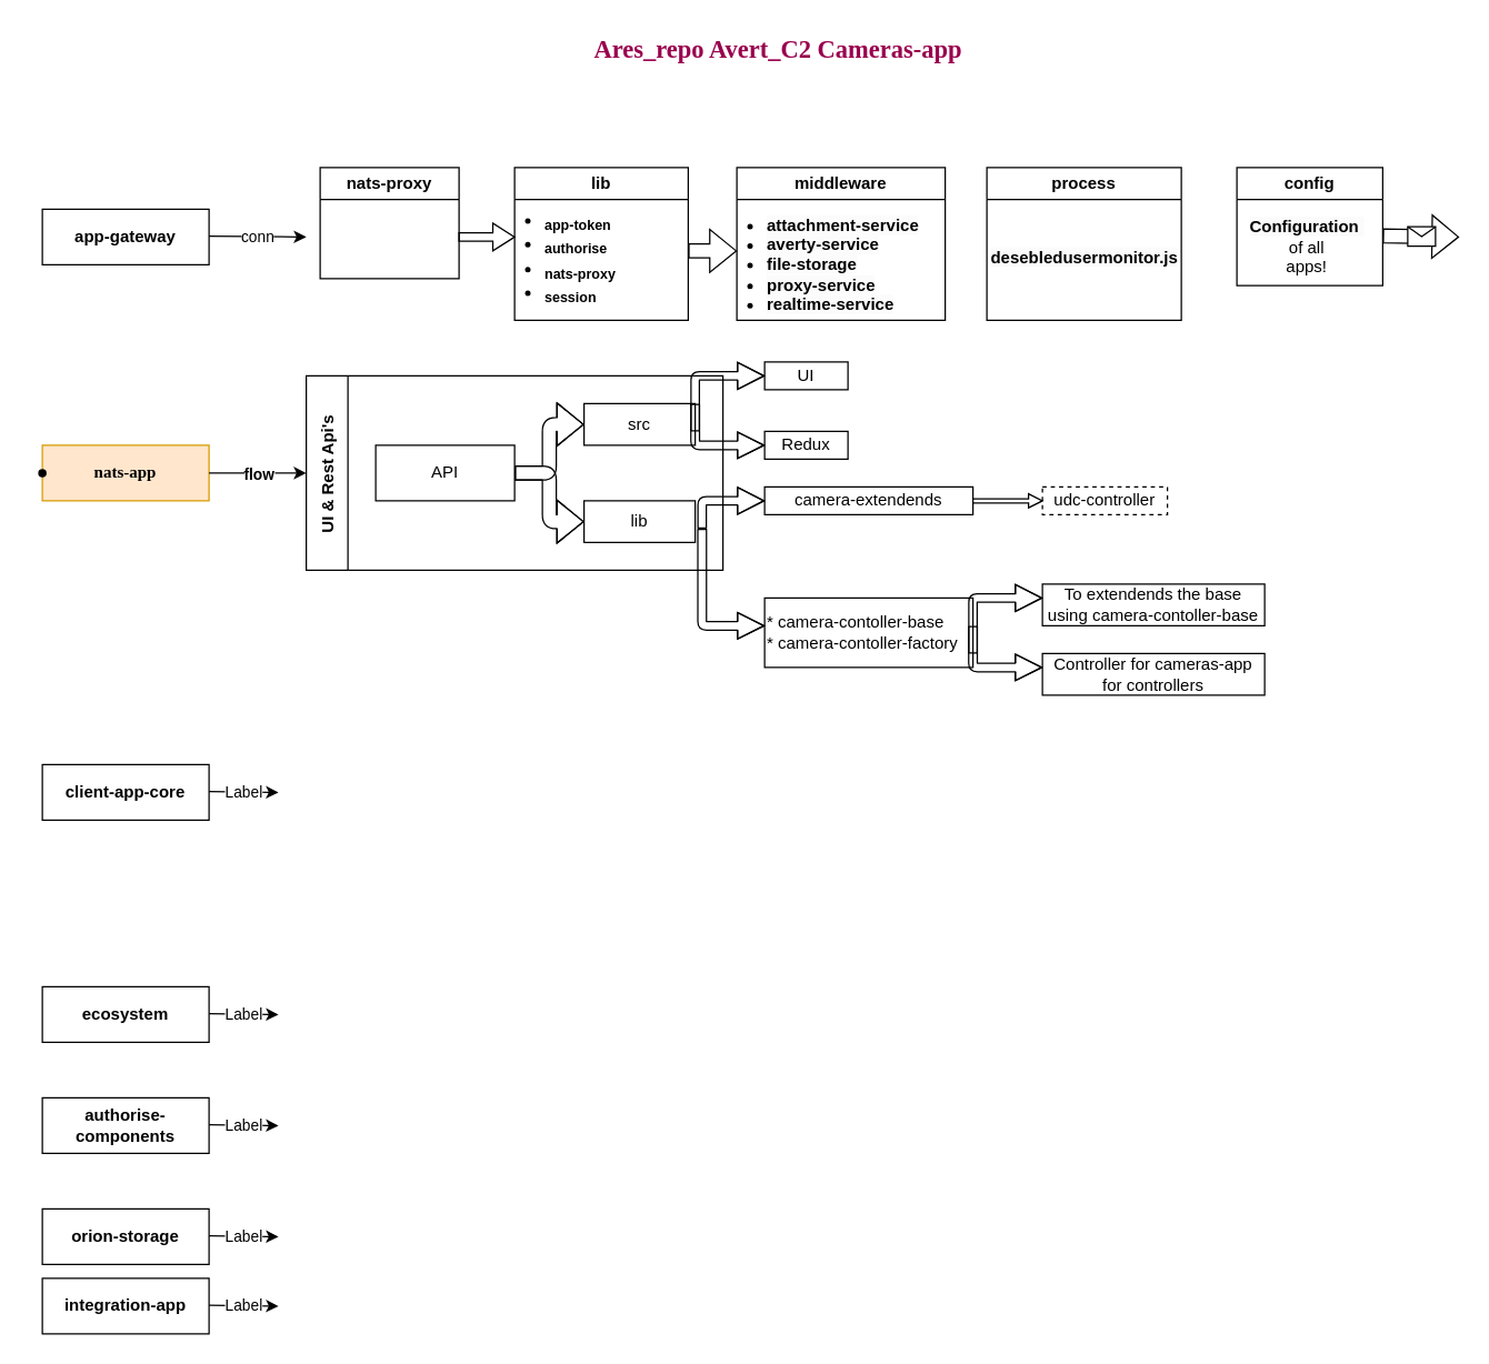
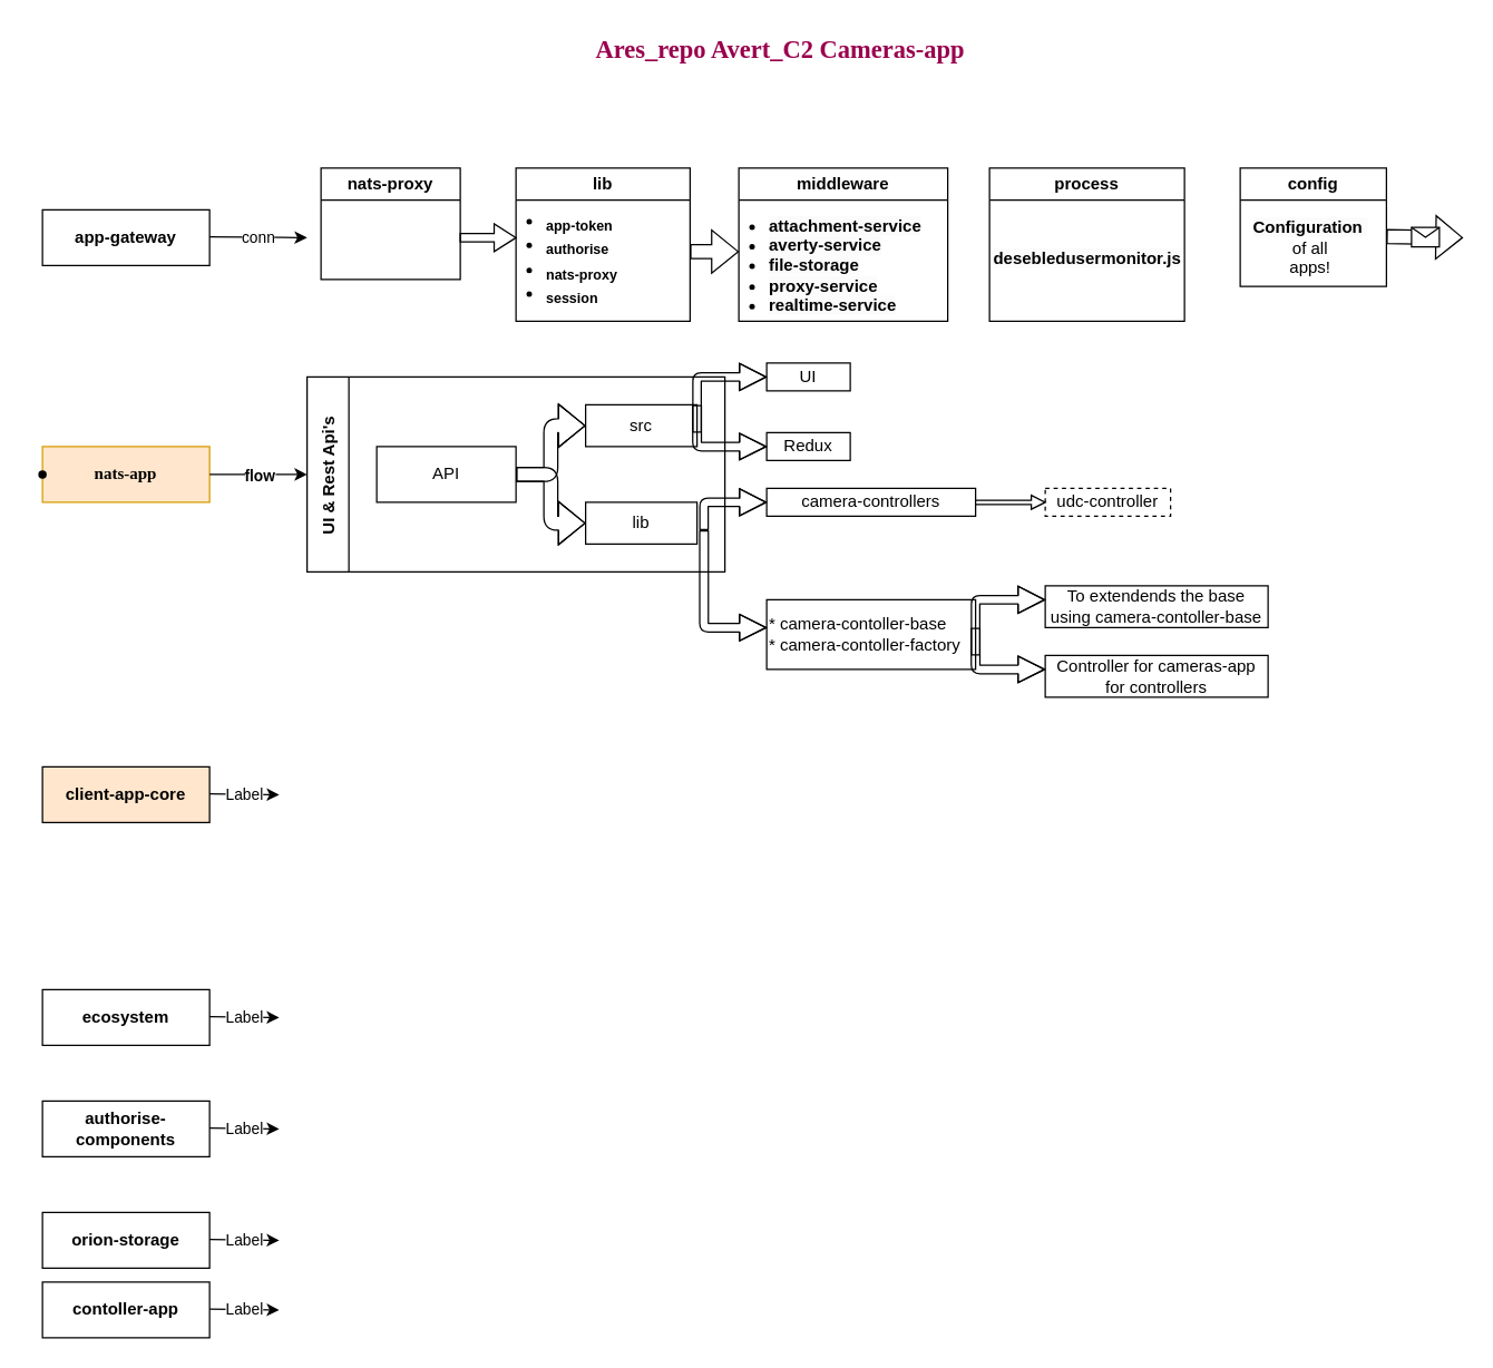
  <mxCell id="0" />
  <mxCell id="1" parent="0" />
  <mxCell id="2" value="&lt;font face=&quot;Lucida Console&quot; color=&quot;#99004d&quot; style=&quot;font-size: 18px;&quot;&gt;&lt;b style=&quot;&quot;&gt;Ares_repo Avert_C2 Cameras-app&lt;/b&gt;&lt;/font&gt;" style="text;html=1;strokeColor=none;fillColor=none;align=center;verticalAlign=middle;whiteSpace=wrap;rounded=0;" parent="1" vertex="1"><mxGeometry x="370" y="20" width="380" height="30" as="geometry" /></mxCell>
  <mxCell id="3" value="&lt;b&gt;app-gateway&lt;/b&gt;" style="rounded=0;whiteSpace=wrap;html=1;" parent="1" vertex="1"><mxGeometry x="30" y="150" width="120" height="40" as="geometry" /></mxCell>
  <mxCell id="4" value="con" style="endArrow=classic;html=1;rounded=0;entryX=0;entryY=0.5;entryDx=0;entryDy=0;" parent="1" edge="1"><mxGeometry relative="1" as="geometry"><mxPoint x="150" y="169.44" as="sourcePoint" /><mxPoint x="220" y="170" as="targetPoint" /></mxGeometry></mxCell>
  <mxCell id="5" value="conn" style="edgeLabel;resizable=0;html=1;align=center;verticalAlign=middle;" parent="4" connectable="0" vertex="1"><mxGeometry relative="1" as="geometry" /></mxCell>
- <mxCell id="6" value="&lt;b&gt;client-app-core&lt;/b&gt;" style="rounded=0;whiteSpace=wrap;html=1;" parent="1" vertex="1"><mxGeometry x="30" y="550" width="120" height="40" as="geometry" /></mxCell>
+ <mxCell id="6" value="&lt;b&gt;client-app-core&lt;/b&gt;" style="rounded=0;whiteSpace=wrap;html=1;fillColor=#ffe6cc;" parent="1" vertex="1"><mxGeometry x="30" y="550" width="120" height="40" as="geometry" /></mxCell>
  <mxCell id="7" value="" style="endArrow=classic;html=1;rounded=0;" parent="1" edge="1"><mxGeometry relative="1" as="geometry"><mxPoint x="150" y="569.44" as="sourcePoint" /><mxPoint x="200" y="570" as="targetPoint" /></mxGeometry></mxCell>
  <mxCell id="8" value="Label" style="edgeLabel;resizable=0;html=1;align=center;verticalAlign=middle;" parent="7" connectable="0" vertex="1"><mxGeometry relative="1" as="geometry" /></mxCell>
  <mxCell id="9" value="&lt;b&gt;ecosystem&lt;/b&gt;" style="rounded=0;whiteSpace=wrap;html=1;" parent="1" vertex="1"><mxGeometry x="30" y="710" width="120" height="40" as="geometry" /></mxCell>
  <mxCell id="10" value="" style="endArrow=classic;html=1;rounded=0;" parent="1" edge="1"><mxGeometry relative="1" as="geometry"><mxPoint x="150" y="729.44" as="sourcePoint" /><mxPoint x="200" y="730" as="targetPoint" /></mxGeometry></mxCell>
  <mxCell id="11" value="Label" style="edgeLabel;resizable=0;html=1;align=center;verticalAlign=middle;" parent="10" connectable="0" vertex="1"><mxGeometry relative="1" as="geometry" /></mxCell>
  <mxCell id="12" value="&lt;b&gt;&lt;font face=&quot;Lucida Console&quot;&gt;nats-app&lt;/font&gt;&lt;/b&gt;" style="rounded=0;whiteSpace=wrap;html=1;fillColor=#ffe6cc;strokeColor=#d79b00;" parent="1" vertex="1"><mxGeometry x="30" y="320" width="120" height="40" as="geometry" /></mxCell>
  <mxCell id="13" value="&lt;b&gt;authorise-components&lt;/b&gt;" style="rounded=0;whiteSpace=wrap;html=1;" parent="1" vertex="1"><mxGeometry x="30" y="790" width="120" height="40" as="geometry" /></mxCell>
  <mxCell id="14" value="" style="endArrow=classic;html=1;rounded=0;" parent="1" edge="1"><mxGeometry relative="1" as="geometry"><mxPoint x="150" y="809.44" as="sourcePoint" /><mxPoint x="200" y="810" as="targetPoint" /></mxGeometry></mxCell>
  <mxCell id="15" value="Label" style="edgeLabel;resizable=0;html=1;align=center;verticalAlign=middle;" parent="14" connectable="0" vertex="1"><mxGeometry relative="1" as="geometry" /></mxCell>
  <mxCell id="16" value="" style="endArrow=classic;html=1;rounded=0;exitX=1;exitY=0.5;exitDx=0;exitDy=0;" parent="1" source="12" edge="1"><mxGeometry relative="1" as="geometry"><mxPoint x="160" y="269.44" as="sourcePoint" /><mxPoint x="220" y="340" as="targetPoint" /></mxGeometry></mxCell>
  <mxCell id="17" value="&lt;b&gt;flow&lt;/b&gt;" style="edgeLabel;resizable=0;html=1;align=center;verticalAlign=middle;" parent="16" connectable="0" vertex="1"><mxGeometry relative="1" as="geometry" /></mxCell>
  <mxCell id="18" value="&lt;b&gt;orion-storage&lt;/b&gt;" style="rounded=0;whiteSpace=wrap;html=1;" parent="1" vertex="1"><mxGeometry x="30" y="870" width="120" height="40" as="geometry" /></mxCell>
  <mxCell id="19" value="" style="endArrow=classic;html=1;rounded=0;" parent="1" edge="1"><mxGeometry relative="1" as="geometry"><mxPoint x="150" y="889.44" as="sourcePoint" /><mxPoint x="200" y="890" as="targetPoint" /></mxGeometry></mxCell>
  <mxCell id="20" value="Label" style="edgeLabel;resizable=0;html=1;align=center;verticalAlign=middle;" parent="19" connectable="0" vertex="1"><mxGeometry relative="1" as="geometry" /></mxCell>
- <mxCell id="21" value="&lt;b&gt;integration-app&lt;/b&gt;" style="rounded=0;whiteSpace=wrap;html=1;" parent="1" vertex="1"><mxGeometry x="30" y="920" width="120" height="40" as="geometry" /></mxCell>
+ <mxCell id="21" value="&lt;b&gt;contoller-app&lt;/b&gt;" style="rounded=0;whiteSpace=wrap;html=1;" parent="1" vertex="1"><mxGeometry x="30" y="920" width="120" height="40" as="geometry" /></mxCell>
  <mxCell id="22" value="" style="endArrow=classic;html=1;rounded=0;" parent="1" edge="1"><mxGeometry relative="1" as="geometry"><mxPoint x="150" y="939.44" as="sourcePoint" /><mxPoint x="200" y="940" as="targetPoint" /></mxGeometry></mxCell>
  <mxCell id="23" value="Label" style="edgeLabel;resizable=0;html=1;align=center;verticalAlign=middle;" parent="22" connectable="0" vertex="1"><mxGeometry relative="1" as="geometry" /></mxCell>
  <mxCell id="24" value="" style="shape=singleArrow;whiteSpace=wrap;html=1;arrowWidth=0.3;arrowSize=0.392;" parent="1" vertex="1"><mxGeometry x="330" y="160" width="40" height="20" as="geometry" /></mxCell>
  <mxCell id="25" value="nats-proxy" style="swimlane;whiteSpace=wrap;html=1;" parent="1" vertex="1"><mxGeometry x="230" y="120" width="100" height="80" as="geometry" /></mxCell>
  <mxCell id="26" value="lib" style="swimlane;whiteSpace=wrap;html=1;" parent="1" vertex="1"><mxGeometry x="370" y="120" width="125" height="110" as="geometry" /></mxCell>
  <mxCell id="27" value="&lt;ul&gt;&lt;li&gt;&lt;b&gt;&lt;sub&gt;app-token&lt;/sub&gt;&lt;/b&gt;&lt;/li&gt;&lt;li&gt;&lt;b&gt;&lt;sub&gt;authorise&lt;/sub&gt;&lt;/b&gt;&lt;/li&gt;&lt;li&gt;&lt;b&gt;&lt;sub&gt;nats-proxy&lt;/sub&gt;&lt;/b&gt;&lt;/li&gt;&lt;li&gt;&lt;b&gt;&lt;sub&gt;session&lt;/sub&gt;&lt;/b&gt;&lt;/li&gt;&lt;/ul&gt;" style="text;html=1;align=left;verticalAlign=middle;resizable=0;points=[];autosize=1;strokeColor=none;fillColor=none;" parent="26" vertex="1"><mxGeometry x="-20" y="10" width="110" height="110" as="geometry" /></mxCell>
  <mxCell id="28" value="middleware" style="swimlane;whiteSpace=wrap;html=1;" parent="1" vertex="1"><mxGeometry x="530" y="120" width="150" height="110" as="geometry"><mxRectangle x="540" y="50" width="110" height="30" as="alternateBounds" /></mxGeometry></mxCell>
  <mxCell id="29" value="&lt;ul&gt;&lt;li&gt;&lt;span style=&quot;color: rgb(0, 0, 0); font-family: Helvetica; font-size: 12px; font-style: normal; font-variant-ligatures: normal; font-variant-caps: normal; letter-spacing: normal; orphans: 2; text-indent: 0px; text-transform: none; widows: 2; word-spacing: 0px; -webkit-text-stroke-width: 0px; background-color: rgb(251, 251, 251); text-decoration-thickness: initial; text-decoration-style: initial; text-decoration-color: initial; float: none; display: inline !important;&quot;&gt;&lt;b&gt;attachment-service&lt;/b&gt;&lt;/span&gt;&lt;/li&gt;&lt;li&gt;&lt;span style=&quot;color: rgb(0, 0, 0); font-family: Helvetica; font-size: 12px; font-style: normal; font-variant-ligatures: normal; font-variant-caps: normal; letter-spacing: normal; orphans: 2; text-indent: 0px; text-transform: none; widows: 2; word-spacing: 0px; -webkit-text-stroke-width: 0px; background-color: rgb(251, 251, 251); text-decoration-thickness: initial; text-decoration-style: initial; text-decoration-color: initial; float: none; display: inline !important;&quot;&gt;&lt;b&gt;averty-service&lt;/b&gt;&lt;/span&gt;&lt;/li&gt;&lt;li&gt;&lt;span style=&quot;color: rgb(0, 0, 0); font-family: Helvetica; font-size: 12px; font-style: normal; font-variant-ligatures: normal; font-variant-caps: normal; letter-spacing: normal; orphans: 2; text-indent: 0px; text-transform: none; widows: 2; word-spacing: 0px; -webkit-text-stroke-width: 0px; background-color: rgb(251, 251, 251); text-decoration-thickness: initial; text-decoration-style: initial; text-decoration-color: initial; float: none; display: inline !important;&quot;&gt;&lt;b&gt;file-storage&lt;/b&gt;&lt;/span&gt;&lt;/li&gt;&lt;li&gt;&lt;span style=&quot;color: rgb(0, 0, 0); font-family: Helvetica; font-size: 12px; font-style: normal; font-variant-ligatures: normal; font-variant-caps: normal; letter-spacing: normal; orphans: 2; text-indent: 0px; text-transform: none; widows: 2; word-spacing: 0px; -webkit-text-stroke-width: 0px; background-color: rgb(251, 251, 251); text-decoration-thickness: initial; text-decoration-style: initial; text-decoration-color: initial; float: none; display: inline !important;&quot;&gt;&lt;b&gt;proxy-service&lt;/b&gt;&lt;/span&gt;&lt;/li&gt;&lt;li&gt;&lt;span style=&quot;color: rgb(0, 0, 0); font-family: Helvetica; font-size: 12px; font-style: normal; font-variant-ligatures: normal; font-variant-caps: normal; letter-spacing: normal; orphans: 2; text-indent: 0px; text-transform: none; widows: 2; word-spacing: 0px; -webkit-text-stroke-width: 0px; background-color: rgb(251, 251, 251); text-decoration-thickness: initial; text-decoration-style: initial; text-decoration-color: initial; float: none; display: inline !important;&quot;&gt;&lt;b&gt;realtime-service&lt;/b&gt;&lt;/span&gt;&lt;/li&gt;&lt;/ul&gt;" style="text;html=1;align=left;verticalAlign=middle;resizable=0;points=[];autosize=1;strokeColor=none;fillColor=none;" parent="28" vertex="1"><mxGeometry x="-20" y="15" width="170" height="110" as="geometry" /></mxCell>
  <mxCell id="30" value="" style="endArrow=classic;html=1;rounded=0;shape=flexArrow;" parent="28" edge="1"><mxGeometry relative="1" as="geometry"><mxPoint x="-35" y="60" as="sourcePoint" /><mxPoint y="60" as="targetPoint" /></mxGeometry></mxCell>
  <mxCell id="31" value="process" style="swimlane;whiteSpace=wrap;html=1;" parent="1" vertex="1"><mxGeometry x="710" y="120" width="140" height="110" as="geometry" /></mxCell>
  <mxCell id="32" value="&lt;span style=&quot;color: rgb(0, 0, 0); font-family: Helvetica; font-size: 12px; font-style: normal; font-variant-ligatures: normal; font-variant-caps: normal; letter-spacing: normal; orphans: 2; text-align: center; text-indent: 0px; text-transform: none; widows: 2; word-spacing: 0px; -webkit-text-stroke-width: 0px; background-color: rgb(251, 251, 251); text-decoration-thickness: initial; text-decoration-style: initial; text-decoration-color: initial; float: none; display: inline !important;&quot;&gt;&lt;b&gt;desebledusermonitor.js&lt;/b&gt;&lt;/span&gt;" style="text;html=1;align=center;verticalAlign=middle;resizable=0;points=[];autosize=1;strokeColor=none;fillColor=none;" parent="31" vertex="1"><mxGeometry x="-10" y="50" width="160" height="30" as="geometry" /></mxCell>
  <mxCell id="33" value="config" style="swimlane;whiteSpace=wrap;html=1;" parent="1" vertex="1"><mxGeometry x="890" y="120" width="105" height="85" as="geometry" /></mxCell>
  <mxCell id="34" value="&lt;span style=&quot;background-color: rgb(251, 251, 251);&quot;&gt;&lt;b&gt;&lt;br&gt;Configuration&amp;nbsp;&lt;br&gt;&lt;/b&gt;&lt;/span&gt;of all&lt;br&gt;apps!" style="text;html=1;align=center;verticalAlign=middle;resizable=0;points=[];autosize=1;strokeColor=none;fillColor=none;" parent="33" vertex="1"><mxGeometry x="-5" y="15" width="110" height="70" as="geometry" /></mxCell>
  <mxCell id="35" value="" style="endArrow=classic;html=1;rounded=0;shape=flexArrow;" parent="1" edge="1"><mxGeometry relative="1" as="geometry"><mxPoint x="995" y="169.23" as="sourcePoint" /><mxPoint x="1050" y="170" as="targetPoint" /></mxGeometry></mxCell>
  <mxCell id="36" value="" style="shape=message;html=1;outlineConnect=0;" parent="35" vertex="1"><mxGeometry width="20" height="14" relative="1" as="geometry"><mxPoint x="-10" y="-7" as="offset" /></mxGeometry></mxCell>
  <mxCell id="37" value="UI &amp; Rest Api's" style="swimlane;startSize=30;horizontal=0;childLayout=treeLayout;horizontalTree=1;resizable=0;containerType=tree;fontSize=12;direction=east;" parent="1" vertex="1"><mxGeometry x="220" y="270" width="300" height="140" as="geometry" /></mxCell>
  <mxCell id="38" value="API" style="whiteSpace=wrap;html=1;" parent="37" vertex="1"><mxGeometry x="50" y="50" width="100" height="40" as="geometry" /></mxCell>
  <mxCell id="39" value="src" style="whiteSpace=wrap;html=1;" parent="37" vertex="1"><mxGeometry x="200" y="20" width="80" height="30" as="geometry" /></mxCell>
  <mxCell id="40" value="" style="edgeStyle=elbowEdgeStyle;elbow=vertical;html=1;rounded=1;curved=0;sourcePerimeterSpacing=0;targetPerimeterSpacing=0;startSize=6;endSize=6;shape=flexArrow;" parent="37" source="38" target="39" edge="1"><mxGeometry relative="1" as="geometry" /></mxCell>
  <mxCell id="41" value="lib" style="whiteSpace=wrap;html=1;" parent="37" vertex="1"><mxGeometry x="200" y="90" width="80" height="30" as="geometry" /></mxCell>
  <mxCell id="42" value="" style="edgeStyle=elbowEdgeStyle;elbow=vertical;html=1;rounded=1;curved=0;sourcePerimeterSpacing=0;targetPerimeterSpacing=0;startSize=6;endSize=6;shape=flexArrow;" parent="37" source="38" target="41" edge="1"><mxGeometry relative="1" as="geometry" /></mxCell>
  <mxCell id="43" value="Redux" style="whiteSpace=wrap;html=1;" parent="1" vertex="1"><mxGeometry x="550" y="310" width="60" height="20" as="geometry" /></mxCell>
  <mxCell id="44" value="UI" style="whiteSpace=wrap;html=1;" parent="1" vertex="1"><mxGeometry x="550" y="260" width="60" height="20" as="geometry" /></mxCell>
  <mxCell id="45" value="" style="edgeStyle=elbowEdgeStyle;elbow=vertical;html=1;rounded=1;curved=0;sourcePerimeterSpacing=0;targetPerimeterSpacing=0;startSize=6;endSize=6;shape=flexArrow;endWidth=12.414;width=6;" parent="1" edge="1"><mxGeometry relative="1" as="geometry"><mxPoint x="500" y="310" as="sourcePoint" /><mxPoint x="550" y="270" as="targetPoint" /><Array as="points"><mxPoint x="550" y="270" /></Array></mxGeometry></mxCell>
  <mxCell id="46" value="" style="edgeStyle=elbowEdgeStyle;elbow=vertical;html=1;rounded=1;curved=0;sourcePerimeterSpacing=0;targetPerimeterSpacing=0;startSize=6;endSize=6;shape=flexArrow;endWidth=11.724;width=6.207;" parent="1" edge="1"><mxGeometry relative="1" as="geometry"><mxPoint x="500" y="290" as="sourcePoint" /><mxPoint x="550" y="320" as="targetPoint" /><Array as="points"><mxPoint x="630" y="320" /></Array></mxGeometry></mxCell>
  <mxCell id="47" value="&lt;span style=&quot;background-color: initial;&quot;&gt;* camera-contoller-base&lt;/span&gt;&lt;br&gt;&lt;span style=&quot;background-color: initial;&quot;&gt;* camera-contoller-factory&lt;/span&gt;" style="whiteSpace=wrap;html=1;align=left;" parent="1" vertex="1"><mxGeometry x="550" y="430" width="150" height="50" as="geometry" /></mxCell>
- <mxCell id="48" value="camera-extendends" style="whiteSpace=wrap;html=1;" parent="1" vertex="1"><mxGeometry x="550" y="350" width="150" height="20" as="geometry" /></mxCell>
+ <mxCell id="48" value="camera-controllers" style="whiteSpace=wrap;html=1;" parent="1" vertex="1"><mxGeometry x="550" y="350" width="150" height="20" as="geometry" /></mxCell>
  <mxCell id="49" value="" style="edgeStyle=elbowEdgeStyle;elbow=vertical;html=1;rounded=1;curved=0;sourcePerimeterSpacing=0;targetPerimeterSpacing=0;startSize=6;endSize=6;shape=flexArrow;endWidth=12.414;width=6;" parent="1" edge="1"><mxGeometry relative="1" as="geometry"><mxPoint x="505" y="380" as="sourcePoint" /><mxPoint x="550" y="360" as="targetPoint" /><Array as="points"><mxPoint x="555" y="360" /></Array></mxGeometry></mxCell>
  <mxCell id="50" value="" style="edgeStyle=elbowEdgeStyle;elbow=vertical;html=1;rounded=1;curved=0;sourcePerimeterSpacing=0;targetPerimeterSpacing=0;startSize=6;endSize=6;shape=flexArrow;endWidth=11.724;width=6.207;" parent="1" edge="1"><mxGeometry relative="1" as="geometry"><mxPoint x="505" y="380" as="sourcePoint" /><mxPoint x="550" y="450" as="targetPoint" /><Array as="points"><mxPoint x="635" y="450" /></Array></mxGeometry></mxCell>
  <mxCell id="51" value="udc-controller" style="whiteSpace=wrap;html=1;dashed=1;" parent="1" vertex="1"><mxGeometry x="750" y="350" width="90" height="20" as="geometry" /></mxCell>
  <mxCell id="52" value="Controller for cameras-app for controllers" style="whiteSpace=wrap;html=1;" parent="1" vertex="1"><mxGeometry x="750" y="470" width="160" height="30" as="geometry" /></mxCell>
  <mxCell id="53" value="To extendends the base&lt;br&gt;using&amp;nbsp;camera-contoller-base" style="whiteSpace=wrap;html=1;" parent="1" vertex="1"><mxGeometry x="750" y="420" width="160" height="30" as="geometry" /></mxCell>
  <mxCell id="54" value="" style="edgeStyle=elbowEdgeStyle;elbow=vertical;html=1;rounded=1;curved=0;sourcePerimeterSpacing=0;targetPerimeterSpacing=0;startSize=6;endSize=6;shape=flexArrow;endWidth=12.414;width=6;" parent="1" edge="1"><mxGeometry relative="1" as="geometry"><mxPoint x="700" y="470" as="sourcePoint" /><mxPoint x="750" y="430" as="targetPoint" /><Array as="points"><mxPoint x="750" y="430" /></Array></mxGeometry></mxCell>
  <mxCell id="55" value="" style="edgeStyle=elbowEdgeStyle;elbow=vertical;html=1;rounded=1;curved=0;sourcePerimeterSpacing=0;targetPerimeterSpacing=0;startSize=6;endSize=6;shape=flexArrow;endWidth=11.724;width=6.207;" parent="1" edge="1"><mxGeometry relative="1" as="geometry"><mxPoint x="700" y="450" as="sourcePoint" /><mxPoint x="750" y="480" as="targetPoint" /><Array as="points"><mxPoint x="830" y="480" /></Array></mxGeometry></mxCell>
  <mxCell id="56" value="" style="shape=singleArrow;whiteSpace=wrap;html=1;" parent="1" vertex="1"><mxGeometry x="700" y="355" width="50" height="10" as="geometry" /></mxCell>
  <mxCell id="57" value="" style="shape=waypoint;sketch=0;size=6;pointerEvents=1;points=[];fillColor=default;resizable=0;rotatable=0;perimeter=centerPerimeter;snapToPoint=1;rounded=0;" parent="1" vertex="1"><mxGeometry x="20" y="330" width="20" height="20" as="geometry" /></mxCell>
